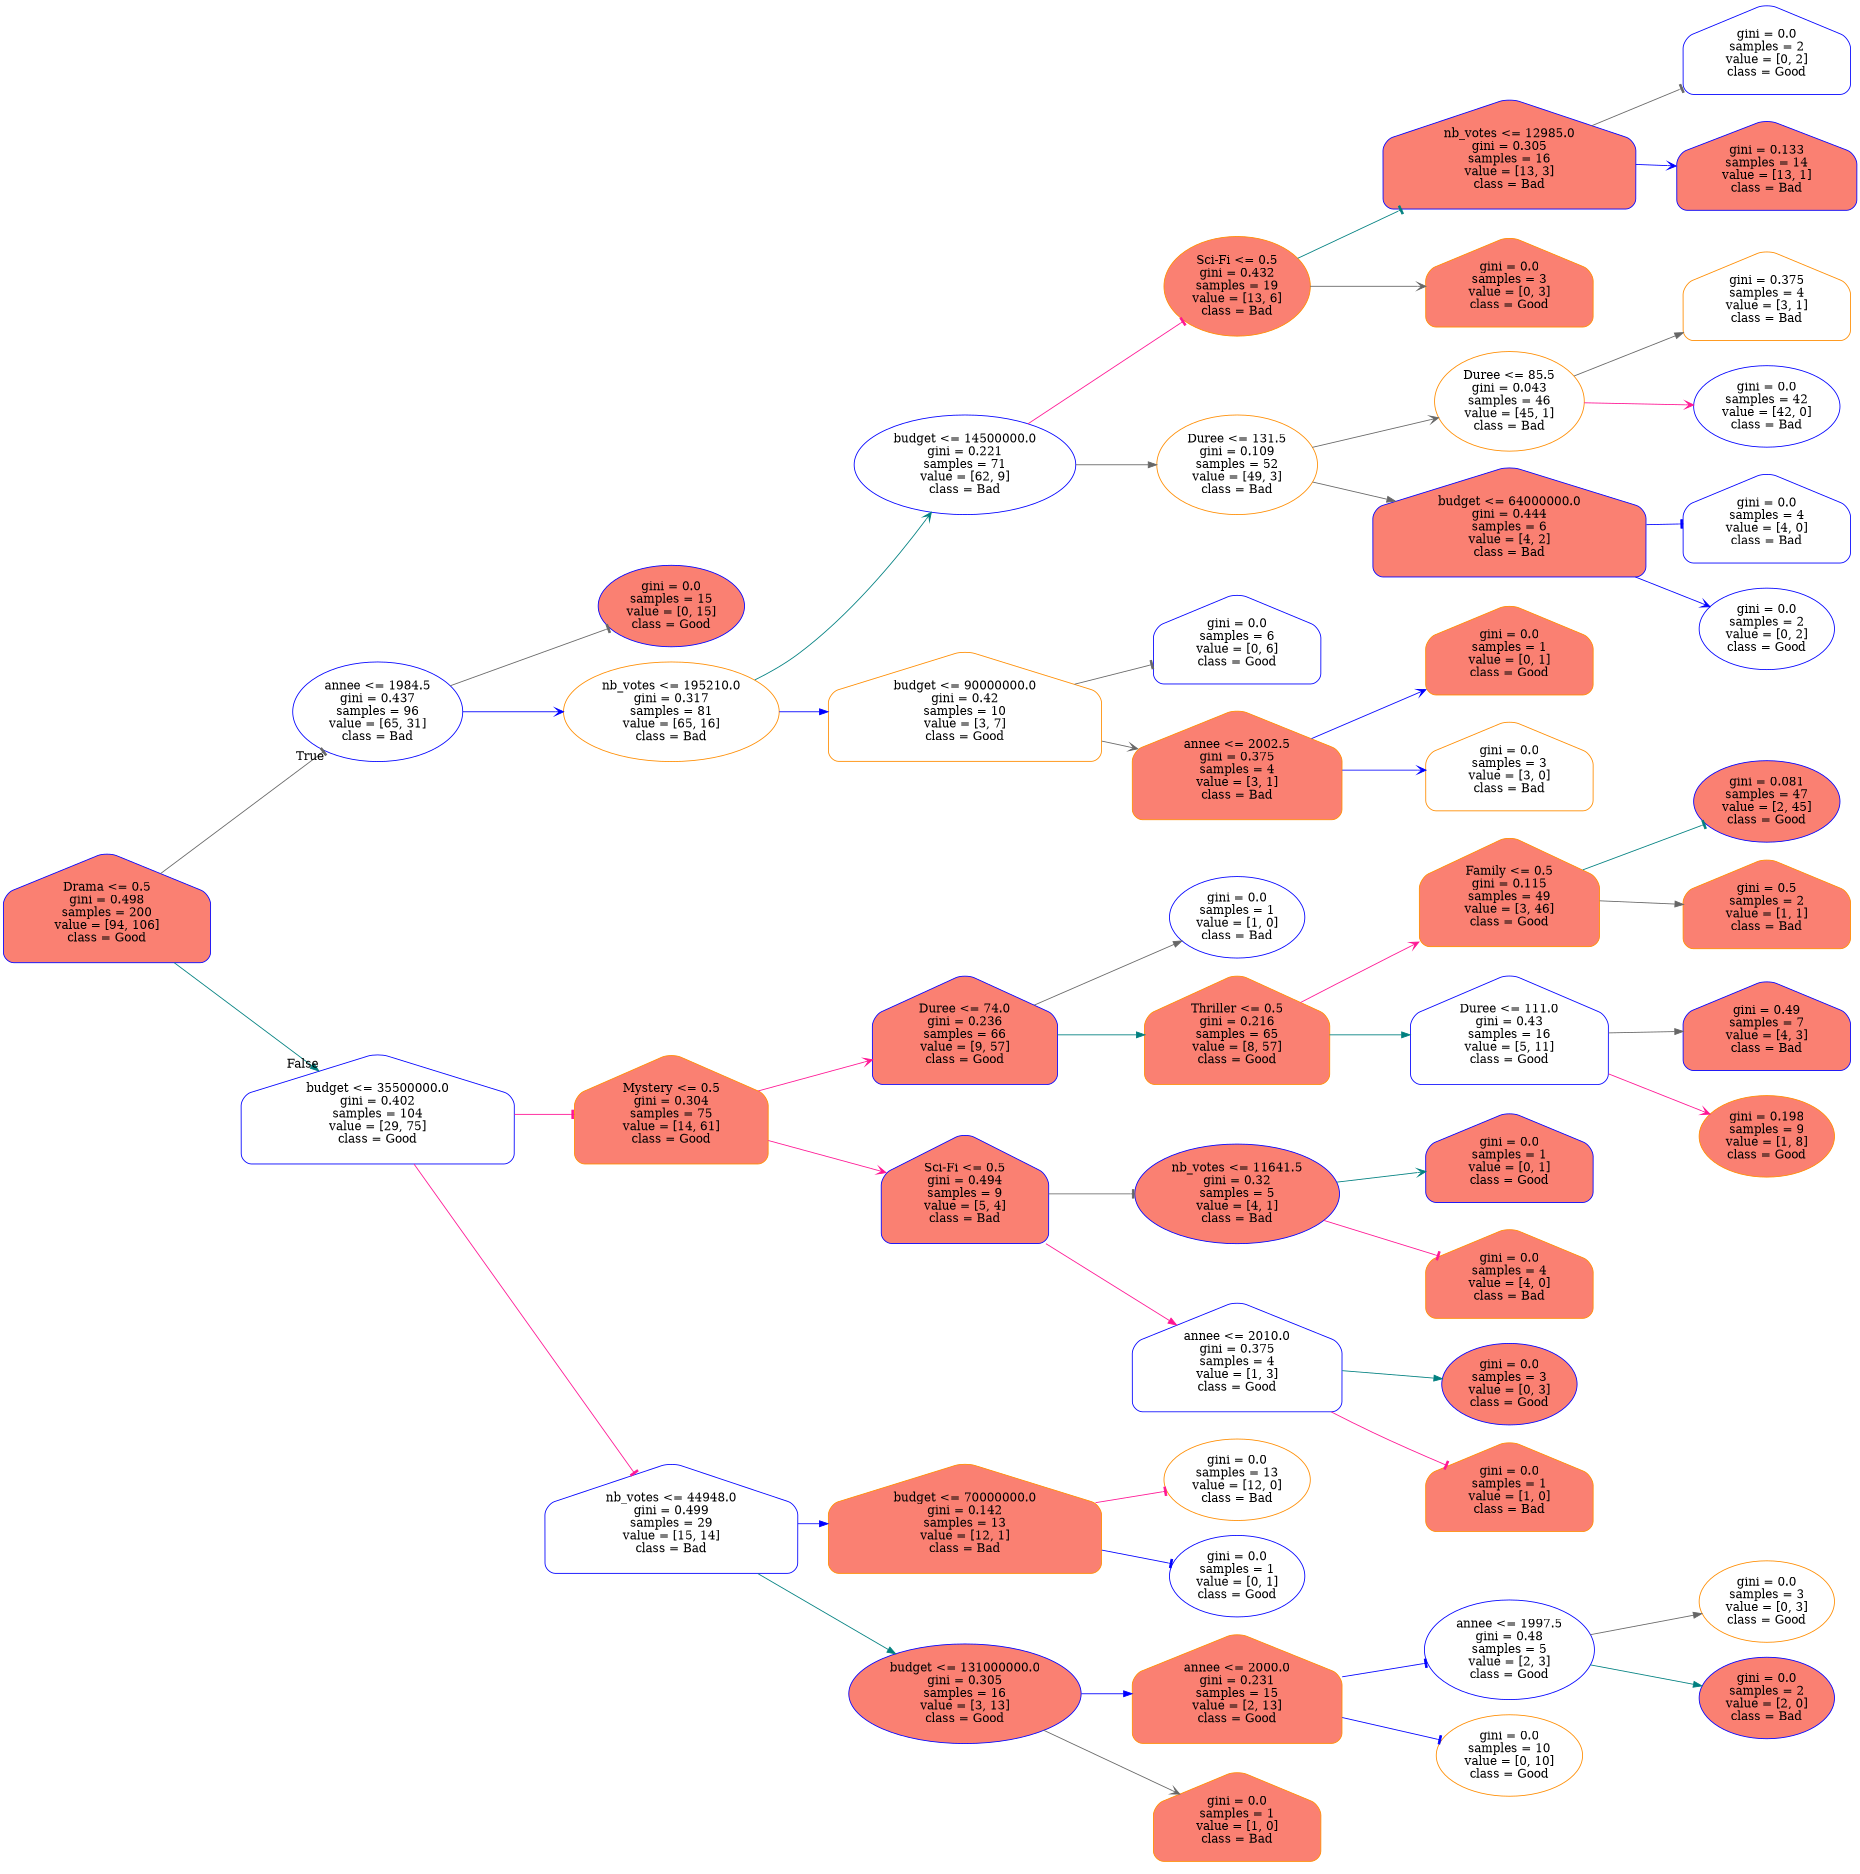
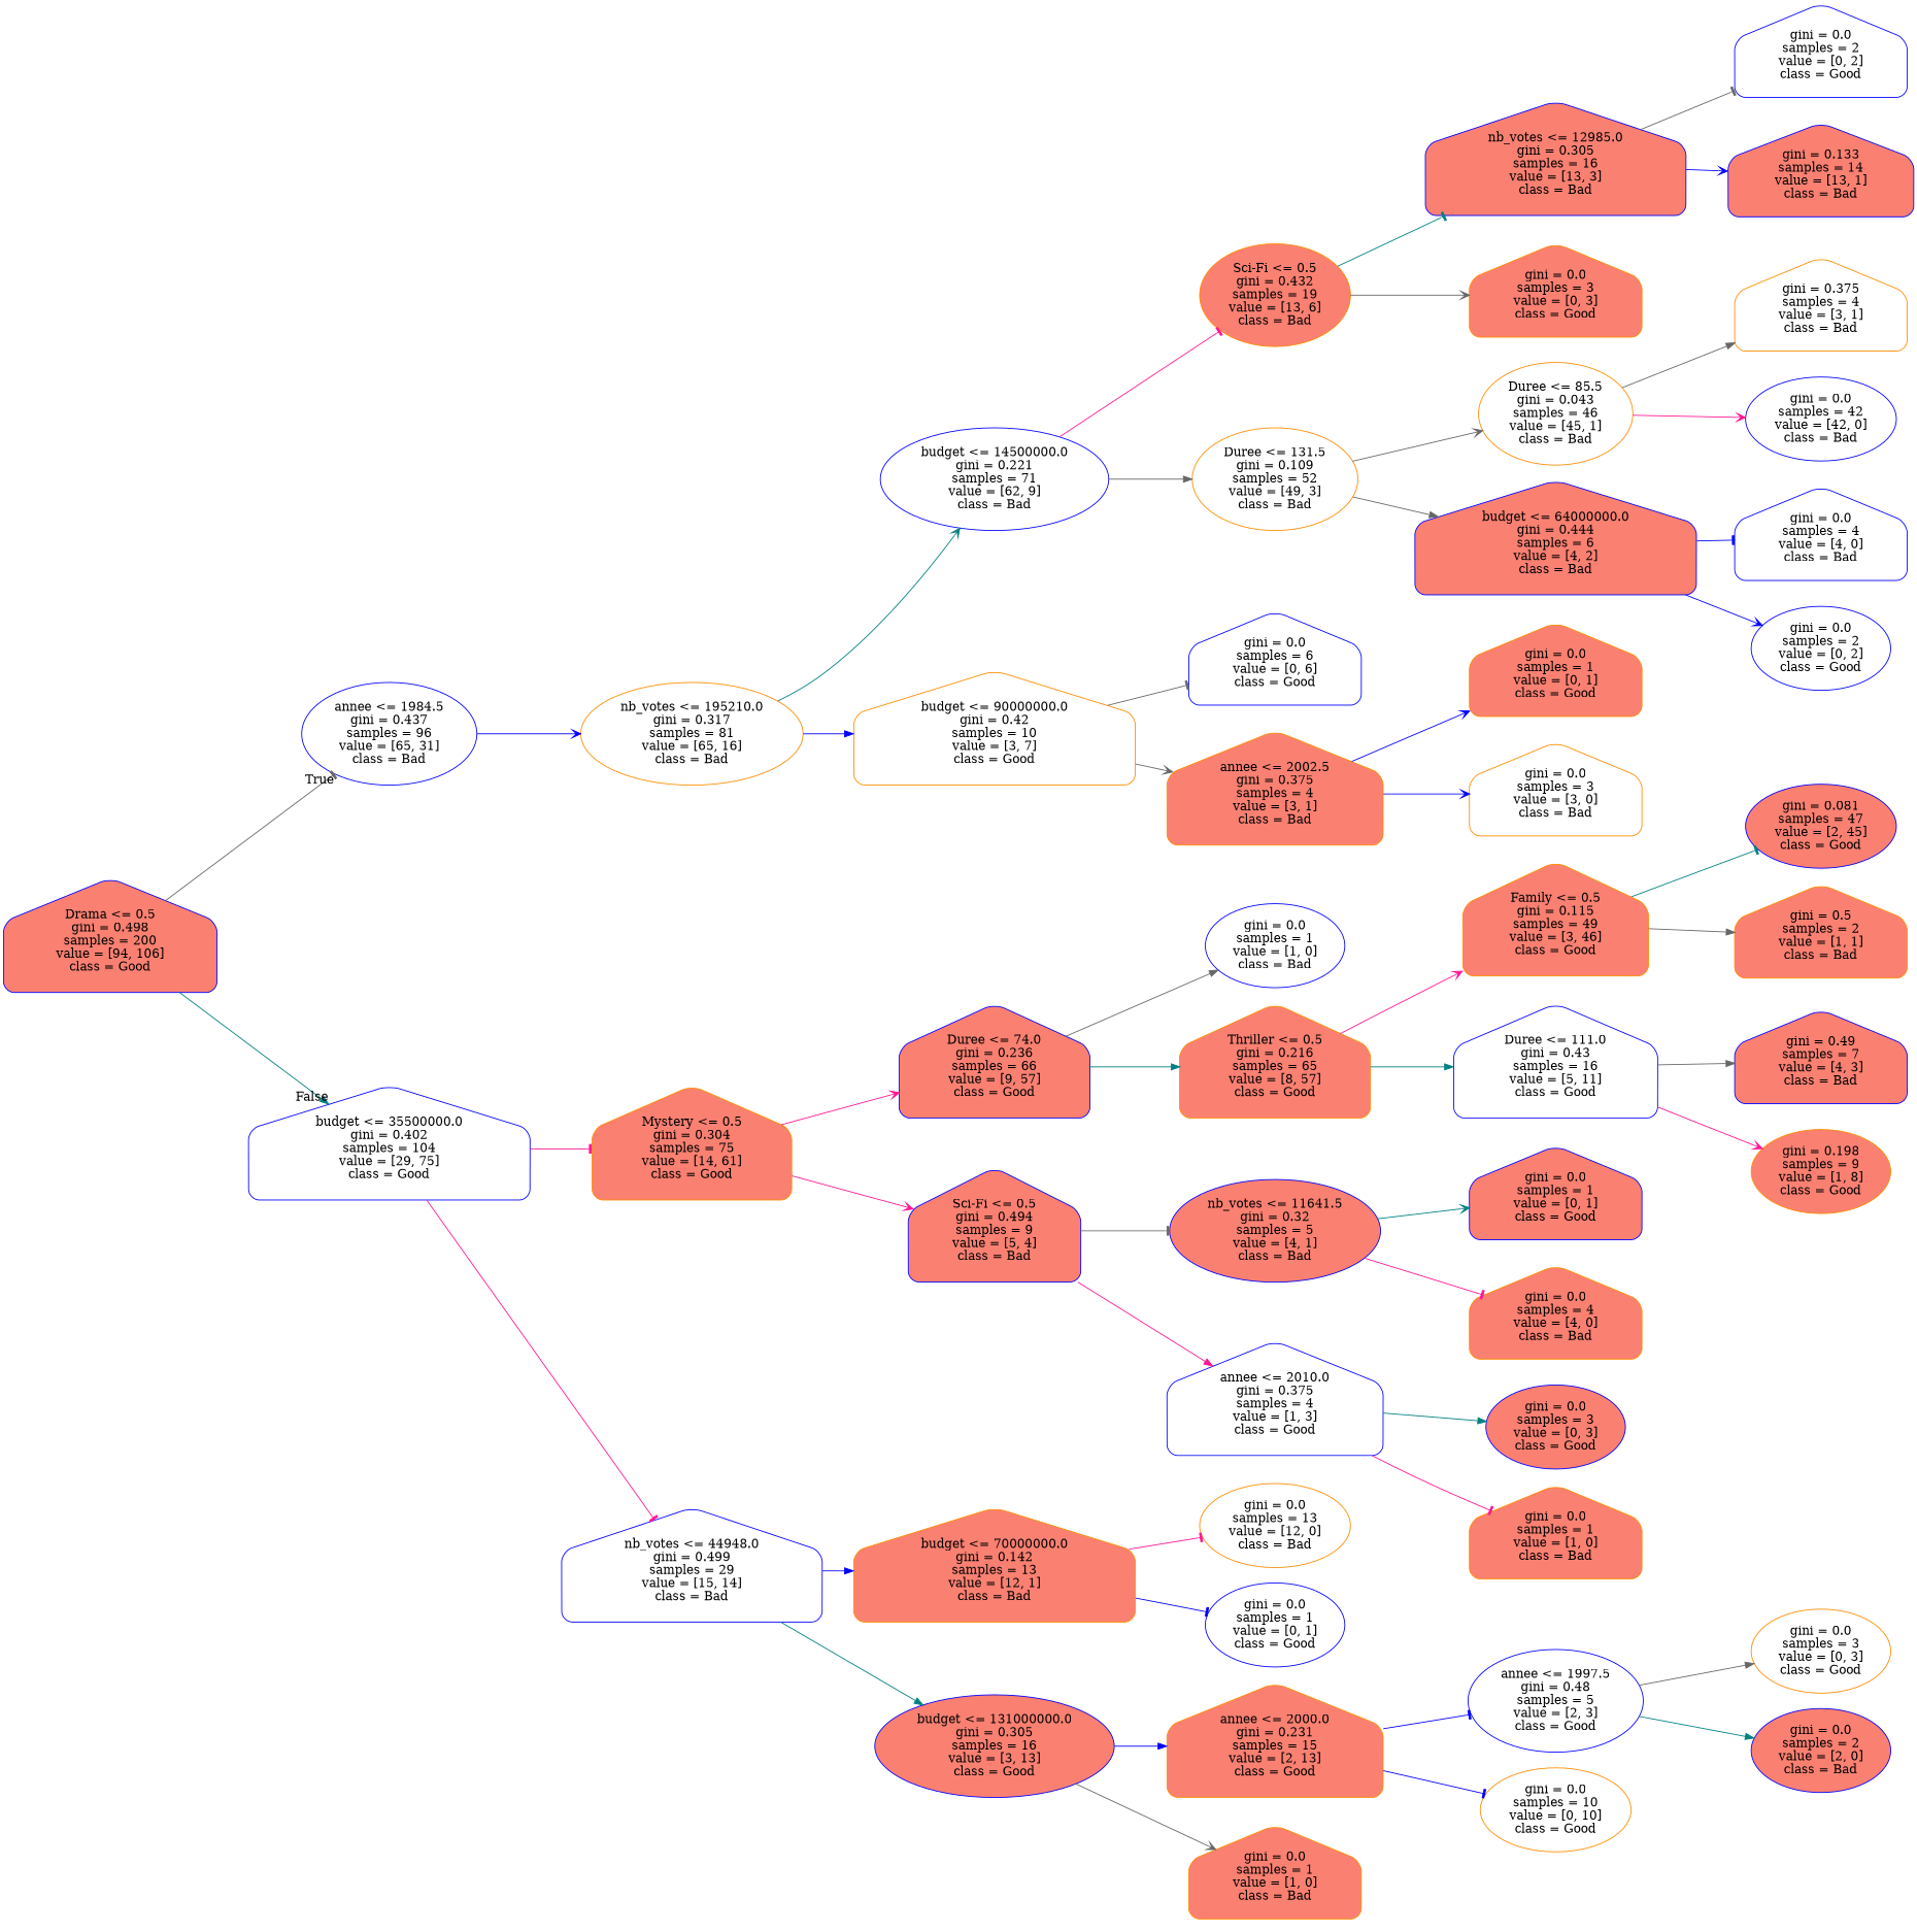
  digraph {
    fontname="DejaVu Serif"
    rankdir=LR
    node [color=blue fillcolor=salmon fontname="DejaVu Serif" shape=house style="filled, rounded"]
    edge [arrowhead=tee color=gray40 fontname="DejaVu Serif"]
    n1 [label="Drama <= 0.5\ngini = 0.498\nsamples = 200\nvalue = [94, 106]\nclass = Good"]
    n2 [fillcolor=white label="annee <= 1984.5\ngini = 0.437\nsamples = 96\nvalue = [65, 31]\nclass = Bad" shape=ellipse]
    n3 [fillcolor=white label="budget <= 35500000.0\ngini = 0.402\nsamples = 104\nvalue = [29, 75]\nclass = Good"]
-   n4 [label="gini = 0.0\nsamples = 15\nvalue = [0, 15]\nclass = Good" shape=ellipse]
    n5 [color=darkorange fillcolor=white label="nb_votes <= 195210.0\ngini = 0.317\nsamples = 81\nvalue = [65, 16]\nclass = Bad" shape=ellipse]
    n6 [color=darkorange label="Mystery <= 0.5\ngini = 0.304\nsamples = 75\nvalue = [14, 61]\nclass = Good"]
    n7 [fillcolor=white label="nb_votes <= 44948.0\ngini = 0.499\nsamples = 29\nvalue = [15, 14]\nclass = Bad"]
    n8 [fillcolor=white label="budget <= 14500000.0\ngini = 0.221\nsamples = 71\nvalue = [62, 9]\nclass = Bad" shape=ellipse]
    n9 [color=darkorange fillcolor=white label="budget <= 90000000.0\ngini = 0.42\nsamples = 10\nvalue = [3, 7]\nclass = Good"]
    n10 [color=darkorange label="Sci-Fi <= 0.5\ngini = 0.432\nsamples = 19\nvalue = [13, 6]\nclass = Bad" shape=ellipse]
    n11 [color=darkorange fillcolor=white label="Duree <= 131.5\ngini = 0.109\nsamples = 52\nvalue = [49, 3]\nclass = Bad" shape=ellipse]
    n12 [fillcolor=white label="gini = 0.0\nsamples = 6\nvalue = [0, 6]\nclass = Good"]
    n13 [color=darkorange label="annee <= 2002.5\ngini = 0.375\nsamples = 4\nvalue = [3, 1]\nclass = Bad"]
    n14 [label="nb_votes <= 12985.0\ngini = 0.305\nsamples = 16\nvalue = [13, 3]\nclass = Bad"]
    n15 [color=darkorange label="gini = 0.0\nsamples = 3\nvalue = [0, 3]\nclass = Good"]
    n16 [color=darkorange fillcolor=white label="Duree <= 85.5\ngini = 0.043\nsamples = 46\nvalue = [45, 1]\nclass = Bad" shape=ellipse]
    n17 [label="budget <= 64000000.0\ngini = 0.444\nsamples = 6\nvalue = [4, 2]\nclass = Bad"]
    n18 [fillcolor=white label="gini = 0.0\nsamples = 2\nvalue = [0, 2]\nclass = Good"]
    n19 [label="gini = 0.133\nsamples = 14\nvalue = [13, 1]\nclass = Bad"]
    n20 [color=darkorange fillcolor=white label="gini = 0.375\nsamples = 4\nvalue = [3, 1]\nclass = Bad"]
    n21 [fillcolor=white label="gini = 0.0\nsamples = 42\nvalue = [42, 0]\nclass = Bad" shape=ellipse]
    n22 [fillcolor=white label="gini = 0.0\nsamples = 4\nvalue = [4, 0]\nclass = Bad"]
    n23 [fillcolor=white label="gini = 0.0\nsamples = 2\nvalue = [0, 2]\nclass = Good" shape=ellipse]
    n24 [color=darkorange label="gini = 0.0\nsamples = 1\nvalue = [0, 1]\nclass = Good"]
    n25 [color=darkorange fillcolor=white label="gini = 0.0\nsamples = 3\nvalue = [3, 0]\nclass = Bad"]
    n26 [label="Duree <= 74.0\ngini = 0.236\nsamples = 66\nvalue = [9, 57]\nclass = Good"]
    n27 [label="Sci-Fi <= 0.5\ngini = 0.494\nsamples = 9\nvalue = [5, 4]\nclass = Bad"]
    n28 [color=darkorange label="budget <= 70000000.0\ngini = 0.142\nsamples = 13\nvalue = [12, 1]\nclass = Bad"]
    n29 [label="budget <= 131000000.0\ngini = 0.305\nsamples = 16\nvalue = [3, 13]\nclass = Good" shape=ellipse]
    n30 [fillcolor=white label="gini = 0.0\nsamples = 1\nvalue = [1, 0]\nclass = Bad" shape=ellipse]
    n31 [color=darkorange label="Thriller <= 0.5\ngini = 0.216\nsamples = 65\nvalue = [8, 57]\nclass = Good"]
    n32 [label="nb_votes <= 11641.5\ngini = 0.32\nsamples = 5\nvalue = [4, 1]\nclass = Bad" shape=ellipse]
    n33 [fillcolor=white label="annee <= 2010.0\ngini = 0.375\nsamples = 4\nvalue = [1, 3]\nclass = Good"]
    n34 [color=darkorange label="Family <= 0.5\ngini = 0.115\nsamples = 49\nvalue = [3, 46]\nclass = Good"]
    n35 [fillcolor=white label="Duree <= 111.0\ngini = 0.43\nsamples = 16\nvalue = [5, 11]\nclass = Good"]
    n36 [label="gini = 0.081\nsamples = 47\nvalue = [2, 45]\nclass = Good" shape=ellipse]
    n37 [color=darkorange label="gini = 0.5\nsamples = 2\nvalue = [1, 1]\nclass = Bad"]
    n38 [label="gini = 0.49\nsamples = 7\nvalue = [4, 3]\nclass = Bad"]
    n39 [color=darkorange label="gini = 0.198\nsamples = 9\nvalue = [1, 8]\nclass = Good" shape=ellipse]
    n40 [label="gini = 0.0\nsamples = 1\nvalue = [0, 1]\nclass = Good"]
    n41 [color=darkorange label="gini = 0.0\nsamples = 4\nvalue = [4, 0]\nclass = Bad"]
    n42 [label="gini = 0.0\nsamples = 3\nvalue = [0, 3]\nclass = Good" shape=ellipse]
    n43 [color=darkorange label="gini = 0.0\nsamples = 1\nvalue = [1, 0]\nclass = Bad"]
    n44 [color=darkorange fillcolor=white label="gini = 0.0\nsamples = 13\nvalue = [12, 0]\nclass = Bad" shape=ellipse]
    n45 [fillcolor=white label="gini = 0.0\nsamples = 1\nvalue = [0, 1]\nclass = Good" shape=ellipse]
    n46 [color=darkorange label="annee <= 2000.0\ngini = 0.231\nsamples = 15\nvalue = [2, 13]\nclass = Good"]
    n47 [color=darkorange label="gini = 0.0\nsamples = 1\nvalue = [1, 0]\nclass = Bad"]
    n48 [fillcolor=white label="annee <= 1997.5\ngini = 0.48\nsamples = 5\nvalue = [2, 3]\nclass = Good" shape=ellipse]
    n49 [color=darkorange fillcolor=white label="gini = 0.0\nsamples = 10\nvalue = [0, 10]\nclass = Good" shape=ellipse]
    n50 [color=darkorange fillcolor=white label="gini = 0.0\nsamples = 3\nvalue = [0, 3]\nclass = Good" shape=ellipse]
    n51 [label="gini = 0.0\nsamples = 2\nvalue = [2, 0]\nclass = Bad" shape=ellipse]
    n1 -> n2 [headlabel=True labelangle=45 labeldistance=2.5]
    n1 -> n3 [arrowhead=normal color=teal headlabel=False labelangle=-45 labeldistance=2.5]
-   n2 -> n4
    n2 -> n5 [arrowhead=vee color=blue]
    n3 -> n6 [color=deeppink]
    n3 -> n7 [color=deeppink]
    n5 -> n8 [arrowhead=vee color=teal]
    n5 -> n9 [arrowhead=normal color=blue]
    n6 -> n26 [arrowhead=vee color=deeppink]
    n6 -> n27 [arrowhead=vee color=deeppink]
    n7 -> n28 [arrowhead=normal color=blue]
    n7 -> n29 [arrowhead=normal color=teal]
    n8 -> n10 [color=deeppink]
    n8 -> n11 [arrowhead=normal]
    n9 -> n12
    n9 -> n13 [arrowhead=vee]
    n10 -> n14 [color=teal]
    n10 -> n15 [arrowhead=vee]
    n11 -> n16 [arrowhead=vee]
    n11 -> n17 [arrowhead=normal]
    n13 -> n24 [arrowhead=vee color=blue]
    n13 -> n25 [arrowhead=vee color=blue]
    n14 -> n18
    n14 -> n19 [arrowhead=vee color=blue]
    n16 -> n20 [arrowhead=normal]
    n16 -> n21 [arrowhead=vee color=deeppink]
    n17 -> n22 [color=blue]
    n17 -> n23 [arrowhead=vee color=blue]
    n26 -> n30 [arrowhead=normal]
    n26 -> n31 [arrowhead=normal color=teal]
    n27 -> n32
    n27 -> n33 [arrowhead=normal color=deeppink]
    n28 -> n44 [color=deeppink]
    n28 -> n45 [color=blue]
    n29 -> n46 [arrowhead=normal color=blue]
    n29 -> n47 [arrowhead=vee]
    n31 -> n34 [arrowhead=vee color=deeppink]
    n31 -> n35 [arrowhead=normal color=teal]
    n32 -> n40 [arrowhead=vee color=teal]
    n32 -> n41 [color=deeppink]
    n33 -> n42 [arrowhead=normal color=teal]
    n33 -> n43 [color=deeppink]
    n34 -> n36 [color=teal]
    n34 -> n37 [arrowhead=normal]
    n35 -> n38 [arrowhead=normal]
    n35 -> n39 [arrowhead=vee color=deeppink]
    n46 -> n48 [color=blue]
    n46 -> n49 [color=blue]
    n48 -> n50 [arrowhead=normal]
    n48 -> n51 [arrowhead=normal color=teal]
  }
